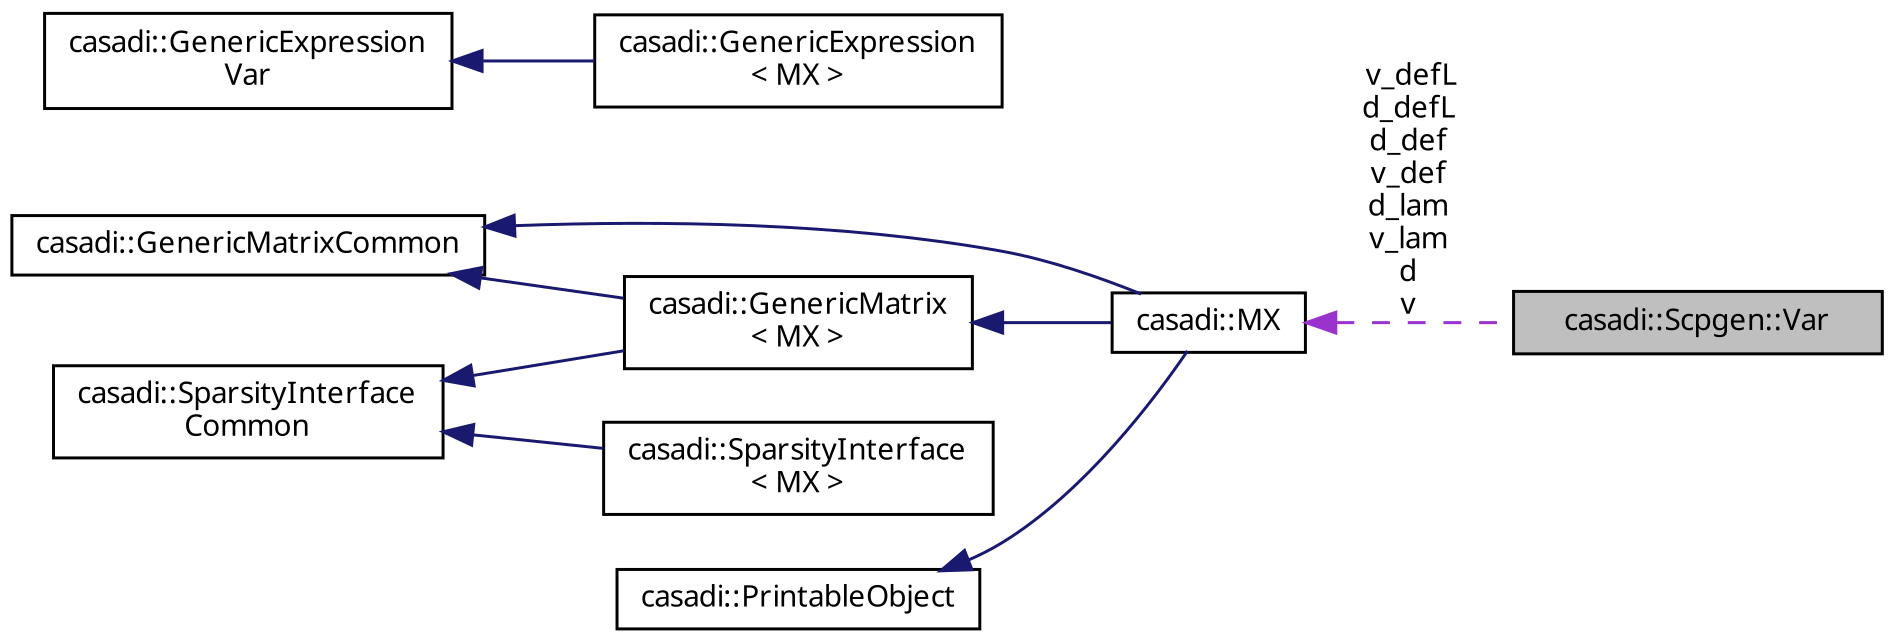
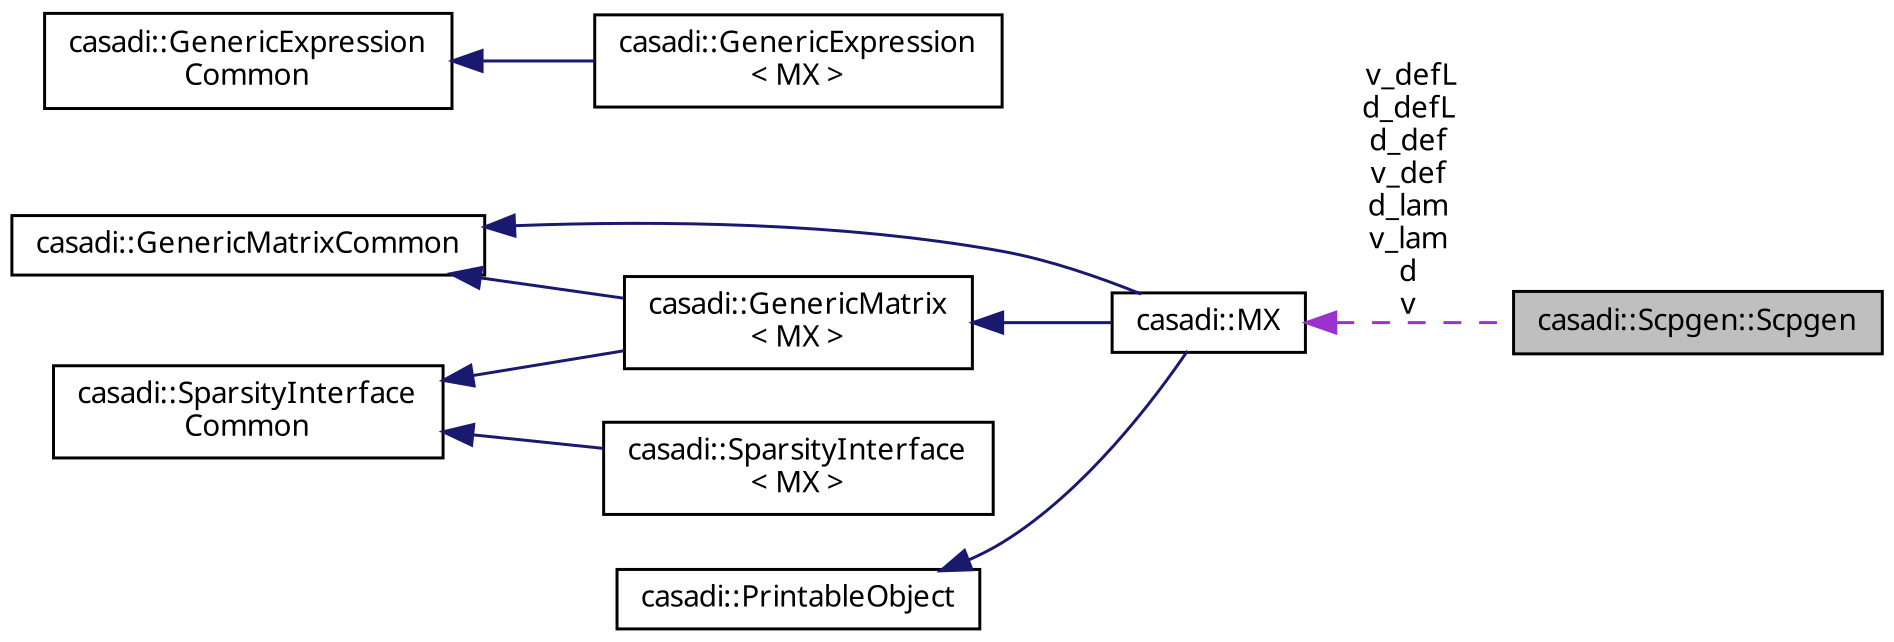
  digraph {
    rankdir=LR
    node [color=black fillcolor=white fontname="FreeSans.ttf" fontsize=10 shape=record style=filled]
    edge [color=midnightblue dir=back fontname="FreeSans.ttf" fontsize=10 labelfontname="FreeSans.ttf" labelfontsize=10 style=solid]
-   n1 [fillcolor=grey75 fontcolor=black height=0.2 label="casadi::Scpgen::Var" width=0.4]
+   n1 [fillcolor=grey75 fontcolor=black height=0.2 label="casadi::Scpgen::Scpgen" width=0.4]
    n2 [height=0.2 label="casadi::MX" width=0.4]
    n3 [height=0.2 label="casadi::GenericExpression\l\< MX \>" width=0.4]
-   n4 [height=0.2 label="casadi::GenericExpression\lVar" width=0.4]
+   n4 [height=0.2 label="casadi::GenericExpression\lCommon" width=0.4]
    n5 [height=0.2 label="casadi::GenericMatrix\l\< MX \>" width=0.4]
    n6 [height=0.2 label="casadi::GenericMatrixCommon" width=0.4]
    n7 [height=0.2 label="casadi::SparsityInterface\l\< MX \>" width=0.4]
    n8 [height=0.2 label="casadi::SparsityInterface\lCommon" width=0.4]
    n9 [height=0.2 label="casadi::PrintableObject" width=0.4]
    n2 -> n1 [color=darkorchid3 label=" v_defL\nd_defL\nd_def\nv_def\nd_lam\nv_lam\nd\nv" style=dashed]
    n4 -> n3
    n5 -> n2
    n6 -> n2
    n6 -> n5
    n8 -> n5
    n8 -> n7
    n9 -> n2
  }
